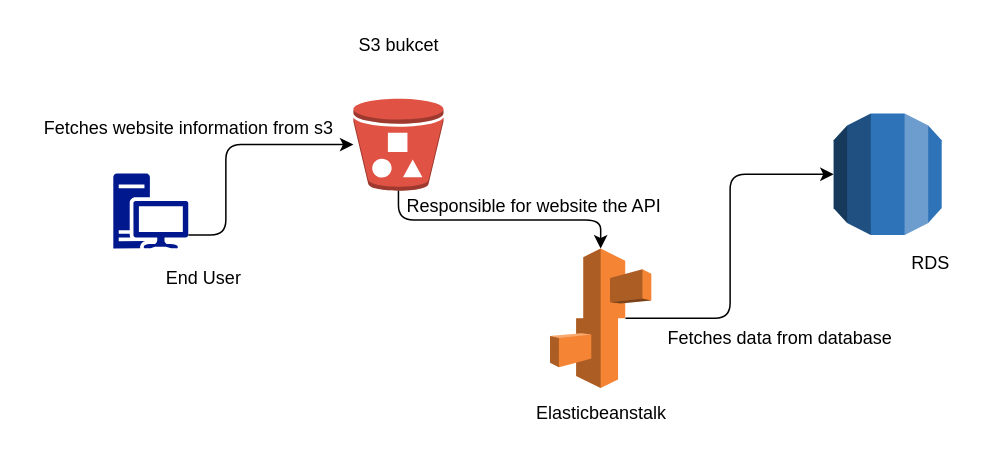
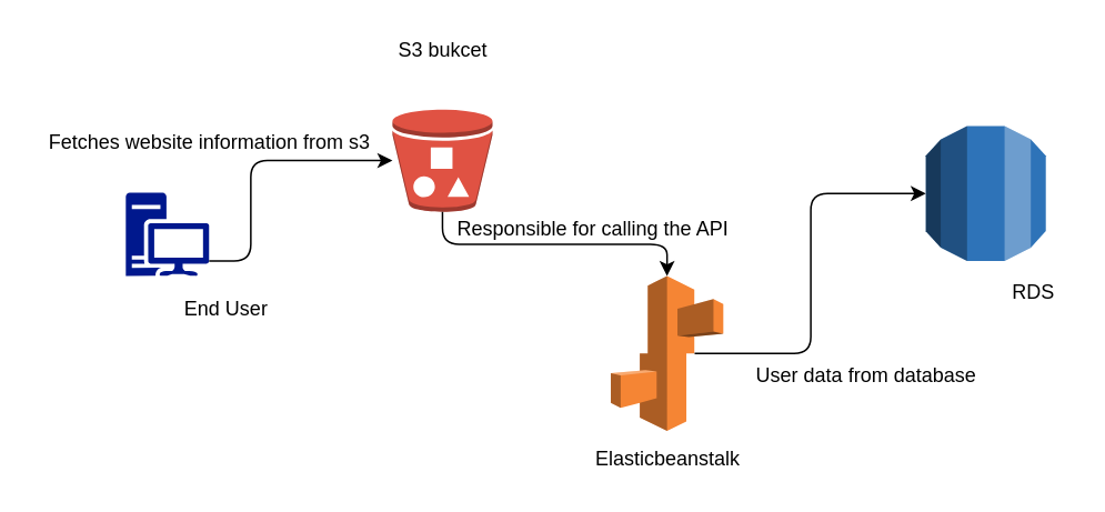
  <mxCell id="0" />
  <mxCell id="1" parent="0" />
  <mxCell id="2" value="" style="aspect=fixed;pointerEvents=1;shadow=0;dashed=0;html=1;strokeColor=none;labelPosition=center;verticalLabelPosition=bottom;verticalAlign=top;align=center;fillColor=#00188D;shape=mxgraph.mscae.enterprise.workstation_client" vertex="1" parent="1"><mxGeometry x="75" y="115" width="50" height="50" as="geometry" /></mxCell>
  <mxCell id="3" value="" style="outlineConnect=0;dashed=0;verticalLabelPosition=bottom;verticalAlign=top;align=center;html=1;shape=mxgraph.aws3.bucket_with_objects;fillColor=#E05243;gradientColor=none;" vertex="1" parent="1"><mxGeometry x="235" y="65" width="60" height="61.5" as="geometry" /></mxCell>
  <mxCell id="4" value="" style="outlineConnect=0;dashed=0;verticalLabelPosition=bottom;verticalAlign=top;align=center;html=1;shape=mxgraph.aws3.rds;fillColor=#2E73B8;gradientColor=none;" vertex="1" parent="1"><mxGeometry x="555" y="75" width="72" height="81" as="geometry" /></mxCell>
  <mxCell id="5" value="" style="outlineConnect=0;dashed=0;verticalLabelPosition=bottom;verticalAlign=top;align=center;html=1;shape=mxgraph.aws3.elastic_beanstalk;fillColor=#F58534;gradientColor=none;" vertex="1" parent="1"><mxGeometry x="366" y="165" width="67.5" height="93" as="geometry" /></mxCell>
  <mxCell id="6" value="End User&lt;br&gt;" style="text;html=1;resizable=0;autosize=1;align=center;verticalAlign=middle;points=[];fillColor=none;strokeColor=none;rounded=0;" vertex="1" parent="1"><mxGeometry x="100" y="175" width="70" height="20" as="geometry" /></mxCell>
  <mxCell id="7" value="S3 bukcet&lt;br&gt;" style="text;html=1;resizable=0;autosize=1;align=center;verticalAlign=middle;points=[];fillColor=none;strokeColor=none;rounded=0;" vertex="1" parent="1"><mxGeometry x="230" y="20" width="70" height="20" as="geometry" /></mxCell>
  <mxCell id="8" value="Elasticbeanstalk&lt;br&gt;" style="text;html=1;resizable=0;autosize=1;align=center;verticalAlign=middle;points=[];fillColor=none;strokeColor=none;rounded=0;" vertex="1" parent="1"><mxGeometry x="350" y="265" width="100" height="20" as="geometry" /></mxCell>
  <mxCell id="9" value="RDS&amp;nbsp;&lt;br&gt;" style="text;html=1;resizable=0;autosize=1;align=center;verticalAlign=middle;points=[];fillColor=none;strokeColor=none;rounded=0;" vertex="1" parent="1"><mxGeometry x="601" y="165" width="40" height="20" as="geometry" /></mxCell>
  <mxCell id="10" value="" style="edgeStyle=elbowEdgeStyle;elbow=horizontal;endArrow=classic;html=1;" edge="1" parent="1" target="3"><mxGeometry width="50" height="50" relative="1" as="geometry"><mxPoint x="125" y="156" as="sourcePoint" /><mxPoint x="175" y="106" as="targetPoint" /><Array as="points"><mxPoint x="150" y="136" /></Array></mxGeometry></mxCell>
  <mxCell id="11" value="" style="edgeStyle=elbowEdgeStyle;elbow=vertical;endArrow=classic;html=1;entryX=0.5;entryY=0;entryDx=0;entryDy=0;entryPerimeter=0;" edge="1" parent="1" source="3" target="5"><mxGeometry width="50" height="50" relative="1" as="geometry"><mxPoint x="305" y="105" as="sourcePoint" /><mxPoint x="385" y="165" as="targetPoint" /></mxGeometry></mxCell>
  <mxCell id="12" value="" style="edgeStyle=elbowEdgeStyle;elbow=horizontal;endArrow=classic;html=1;exitX=0.745;exitY=0.5;exitDx=0;exitDy=0;exitPerimeter=0;" edge="1" parent="1" source="5" target="4"><mxGeometry width="50" height="50" relative="1" as="geometry"><mxPoint x="445" y="206" as="sourcePoint" /><mxPoint x="495" y="156" as="targetPoint" /></mxGeometry></mxCell>
- <mxCell id="13" value="Fetches data from database" style="text;html=1;resizable=0;autosize=1;align=center;verticalAlign=middle;points=[];fillColor=none;strokeColor=none;rounded=0;" vertex="1" parent="1"><mxGeometry x="433.5" y="215" width="170" height="20" as="geometry" /></mxCell>
- <mxCell id="14" value="Responsible for website the API" style="text;html=1;resizable=0;autosize=1;align=center;verticalAlign=middle;points=[];fillColor=none;strokeColor=none;rounded=0;" vertex="1" parent="1"><mxGeometry x="265" y="126.5" width="180" height="20" as="geometry" /></mxCell>
+ <mxCell id="13" value="User data from database" style="text;html=1;resizable=0;autosize=1;align=center;verticalAlign=middle;points=[];fillColor=none;strokeColor=none;rounded=0;" vertex="1" parent="1"><mxGeometry x="433.5" y="215" width="170" height="20" as="geometry" /></mxCell>
+ <mxCell id="14" value="Responsible for calling the API" style="text;html=1;resizable=0;autosize=1;align=center;verticalAlign=middle;points=[];fillColor=none;strokeColor=none;rounded=0;" vertex="1" parent="1"><mxGeometry x="265" y="126.5" width="180" height="20" as="geometry" /></mxCell>
  <mxCell id="15" value="Fetches website information from s3" style="text;html=1;resizable=0;autosize=1;align=center;verticalAlign=middle;points=[];fillColor=none;strokeColor=none;rounded=0;" vertex="1" parent="1"><mxGeometry x="20" y="75" width="210" height="20" as="geometry" /></mxCell>
